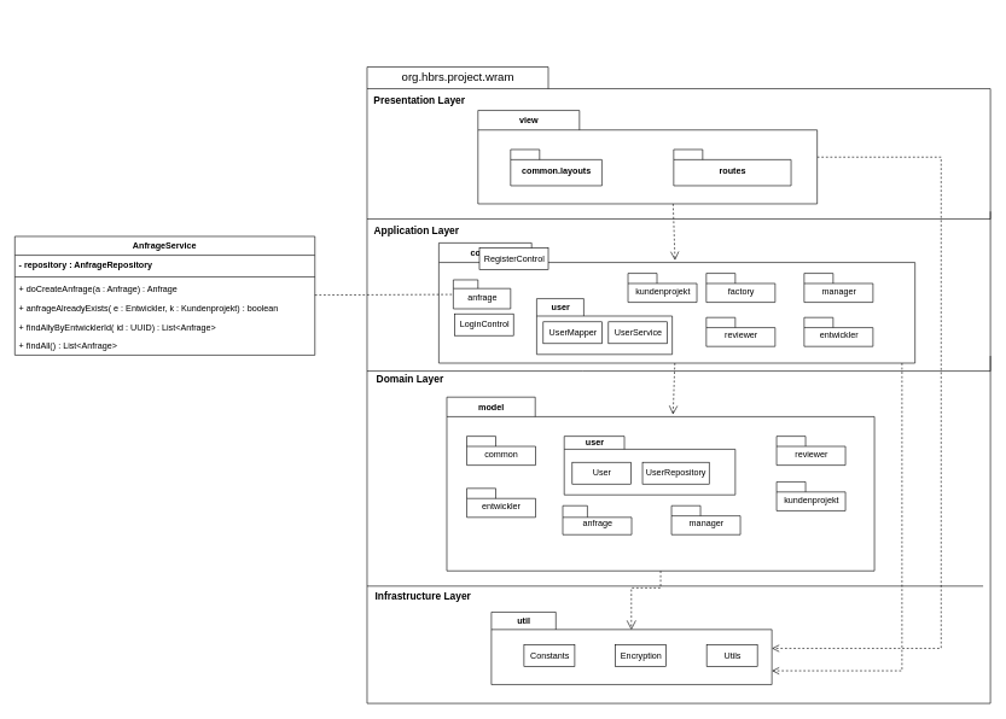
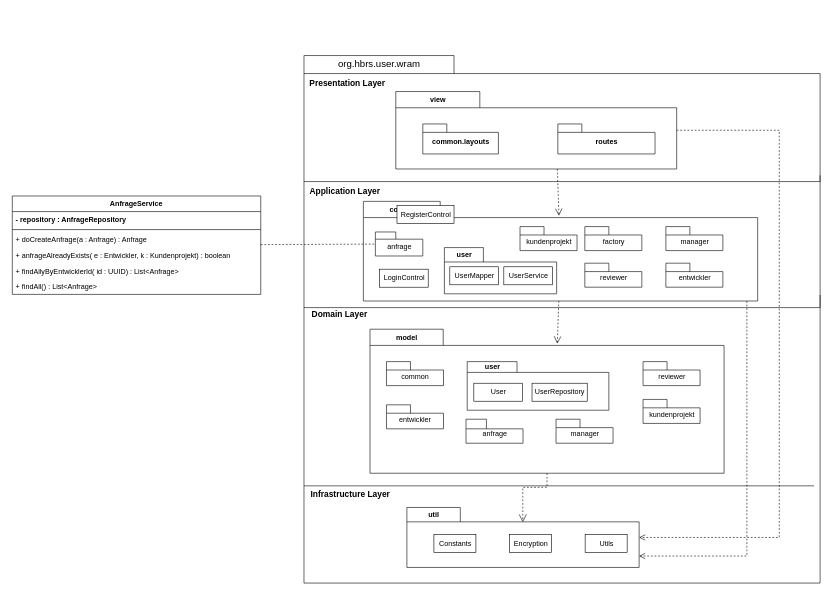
  <mxCell id="0" />
  <mxCell id="1" parent="0" />
- <mxCell id="2" value="&lt;p style=&quot;font-weight: normal ; line-height: 18px&quot;&gt;&lt;span style=&quot;background-color: rgb(255 , 255 , 255)&quot;&gt;&lt;font style=&quot;font-size: 16px&quot;&gt;org.hbrs.project.wram&lt;/font&gt;&lt;/span&gt;&lt;/p&gt;" style="shape=folder;fontStyle=1;tabWidth=250;tabHeight=30;tabPosition=left;html=1;boundedLbl=1;labelInHeader=1;container=1;collapsible=0;recursiveResize=0;fillColor=none;" parent="1" vertex="1"><mxGeometry x="506" y="92" width="860" height="879" as="geometry" /></mxCell>
+ <mxCell id="2" value="&lt;p style=&quot;font-weight: normal ; line-height: 18px&quot;&gt;&lt;span style=&quot;background-color: rgb(255 , 255 , 255)&quot;&gt;&lt;font style=&quot;font-size: 16px&quot;&gt;org.hbrs.user.wram&lt;/font&gt;&lt;/span&gt;&lt;/p&gt;" style="shape=folder;fontStyle=1;tabWidth=250;tabHeight=30;tabPosition=left;html=1;boundedLbl=1;labelInHeader=1;container=1;collapsible=0;recursiveResize=0;fillColor=none;" parent="1" vertex="1"><mxGeometry x="506" y="92" width="860" height="879" as="geometry" /></mxCell>
  <mxCell id="3" value="&lt;b&gt;&lt;font style=&quot;font-size: 14px;&quot;&gt;Infrastructure Layer&lt;/font&gt;&lt;/b&gt;" style="text;html=1;align=center;verticalAlign=middle;resizable=0;points=[];autosize=1;strokeColor=none;fillColor=none;" parent="2" vertex="1"><mxGeometry y="717" width="153" height="27" as="geometry" /></mxCell>
  <mxCell id="4" value="&lt;font style=&quot;font-size: 14px;&quot;&gt;&lt;b&gt;Presentation Layer&lt;/b&gt;&lt;/font&gt;" style="text;html=1;align=center;verticalAlign=middle;resizable=0;points=[];autosize=1;strokeColor=none;fillColor=none;" parent="2" vertex="1"><mxGeometry y="33" width="144" height="27" as="geometry" /></mxCell>
  <mxCell id="5" value="" style="endArrow=none;html=1;rounded=0;entryX=1;entryY=0.227;entryDx=0;entryDy=0;entryPerimeter=0;" parent="2" target="2" edge="1"><mxGeometry width="50" height="50" relative="1" as="geometry"><mxPoint y="210" as="sourcePoint" /><mxPoint x="850" y="210" as="targetPoint" /><Array as="points"><mxPoint x="860" y="210" /></Array></mxGeometry></mxCell>
  <mxCell id="6" value="&lt;font style=&quot;font-size: 14px;&quot;&gt;&lt;b&gt;Application Layer&lt;/b&gt;&lt;/font&gt;" style="text;html=1;align=center;verticalAlign=middle;resizable=0;points=[];autosize=1;strokeColor=none;fillColor=none;" parent="2" vertex="1"><mxGeometry y="213" width="135" height="27" as="geometry" /></mxCell>
  <mxCell id="7" value="" style="endArrow=none;html=1;rounded=0;" parent="2" edge="1"><mxGeometry width="50" height="50" relative="1" as="geometry"><mxPoint y="717" as="sourcePoint" /><mxPoint x="850" y="717" as="targetPoint" /></mxGeometry></mxCell>
  <mxCell id="8" value="&lt;b&gt;&lt;font style=&quot;font-size: 14px;&quot;&gt;Domain Layer&lt;/font&gt;&lt;/b&gt;" style="text;html=1;align=center;verticalAlign=middle;resizable=0;points=[];autosize=1;strokeColor=none;fillColor=none;" parent="2" vertex="1"><mxGeometry y="417" width="117" height="27" as="geometry" /></mxCell>
  <mxCell id="9" style="edgeStyle=none;html=1;entryX=0.529;entryY=0.1;entryDx=0;entryDy=0;entryPerimeter=0;dashed=1;endArrow=open;endFill=0;endSize=10;" parent="2" source="14" target="34" edge="1"><mxGeometry relative="1" as="geometry" /></mxCell>
  <mxCell id="10" style="rounded=0;orthogonalLoop=1;jettySize=auto;html=1;dashed=1;endArrow=open;endFill=0;entryX=0.496;entryY=0.145;entryDx=0;entryDy=0;entryPerimeter=0;endSize=10;" parent="2" target="14" edge="1"><mxGeometry relative="1" as="geometry"><mxPoint x="422.213" y="189" as="sourcePoint" /></mxGeometry></mxCell>
  <mxCell id="11" value="" style="endArrow=none;html=1;rounded=0;entryX=1;entryY=0.454;entryDx=0;entryDy=0;entryPerimeter=0;" parent="2" target="2" edge="1"><mxGeometry width="50" height="50" relative="1" as="geometry"><mxPoint y="420" as="sourcePoint" /><mxPoint x="850" y="420" as="targetPoint" /><Array as="points"><mxPoint x="297" y="420" /><mxPoint x="430" y="420" /><mxPoint x="860" y="420" /></Array></mxGeometry></mxCell>
  <mxCell id="12" style="edgeStyle=orthogonalEdgeStyle;rounded=0;orthogonalLoop=1;jettySize=auto;html=1;dashed=1;endArrow=open;endFill=0;entryX=0.499;entryY=0.246;entryDx=0;entryDy=0;entryPerimeter=0;endSize=11;" parent="2" source="34" target="26" edge="1"><mxGeometry relative="1" as="geometry"><mxPoint x="325" y="810" as="targetPoint" /></mxGeometry></mxCell>
  <mxCell id="13" style="edgeStyle=orthogonalEdgeStyle;rounded=0;orthogonalLoop=1;jettySize=auto;html=1;dashed=1;fontSize=14;endArrow=open;endFill=0;endSize=8;" parent="2" source="14" target="26" edge="1"><mxGeometry relative="1" as="geometry"><Array as="points"><mxPoint x="738" y="834" /></Array></mxGeometry></mxCell>
  <mxCell id="14" value="control" style="shape=folder;fontStyle=1;tabWidth=128;tabHeight=27;tabPosition=left;html=1;boundedLbl=1;labelInHeader=1;container=1;collapsible=0;recursiveResize=0;" parent="2" vertex="1"><mxGeometry x="99" y="243" width="657" height="166" as="geometry" /></mxCell>
  <mxCell id="15" value="&lt;span style=&quot;font-weight: 400&quot;&gt;entwickler&lt;/span&gt;" style="shape=folder;fontStyle=1;spacingTop=10;tabWidth=40;tabHeight=14;tabPosition=left;html=1;" parent="14" vertex="1"><mxGeometry x="504" y="103" width="95" height="40" as="geometry" /></mxCell>
  <mxCell id="16" value="&lt;span style=&quot;font-weight: 400&quot;&gt;factory&lt;/span&gt;" style="shape=folder;fontStyle=1;spacingTop=10;tabWidth=40;tabHeight=14;tabPosition=left;html=1;" parent="14" vertex="1"><mxGeometry x="369" y="42" width="95" height="40" as="geometry" /></mxCell>
  <mxCell id="17" value="&lt;span style=&quot;font-weight: 400&quot;&gt;manager&lt;/span&gt;" style="shape=folder;fontStyle=1;spacingTop=10;tabWidth=40;tabHeight=14;tabPosition=left;html=1;" parent="14" vertex="1"><mxGeometry x="504" y="42" width="95" height="40" as="geometry" /></mxCell>
  <mxCell id="18" value="&lt;span style=&quot;font-weight: 400&quot;&gt;reviewer&lt;/span&gt;" style="shape=folder;fontStyle=1;spacingTop=10;tabWidth=40;tabHeight=14;tabPosition=left;html=1;" parent="14" vertex="1"><mxGeometry x="369" y="103" width="95" height="40" as="geometry" /></mxCell>
  <mxCell id="19" value="user" style="shape=folder;fontStyle=1;tabWidth=65;tabHeight=24;tabPosition=left;html=1;boundedLbl=1;labelInHeader=1;container=1;collapsible=0;recursiveResize=0;" parent="14" vertex="1"><mxGeometry x="135" y="77" width="187" height="77" as="geometry" /></mxCell>
  <mxCell id="20" value="UserMapper" style="html=1;" parent="19" vertex="1"><mxGeometry width="81" height="30" relative="1" as="geometry"><mxPoint x="9" y="32" as="offset" /></mxGeometry></mxCell>
  <mxCell id="21" value="UserService" style="html=1;" parent="19" vertex="1"><mxGeometry x="99" y="32" width="81" height="30" as="geometry" /></mxCell>
  <mxCell id="22" value="RegisterControl" style="html=1;" parent="14" vertex="1"><mxGeometry x="56" y="7" width="95" height="30" as="geometry" /></mxCell>
- <mxCell id="23" value="LoginControl" style="html=1;" parent="14" vertex="1"><mxGeometry x="22" y="98" width="81" height="30" as="geometry" /></mxCell>
+ <mxCell id="23" value="LoginControl" style="html=1;" parent="14" vertex="1"><mxGeometry x="27" y="113.0" width="81" height="30" as="geometry" /></mxCell>
  <mxCell id="24" value="&lt;span style=&quot;font-weight: 400&quot;&gt;kundenprojekt&lt;/span&gt;" style="shape=folder;fontStyle=1;spacingTop=10;tabWidth=40;tabHeight=14;tabPosition=left;html=1;" parent="14" vertex="1"><mxGeometry x="261" y="42" width="95" height="40" as="geometry" /></mxCell>
  <mxCell id="25" value="&lt;span style=&quot;font-weight: 400&quot;&gt;anfrage&lt;/span&gt;" style="shape=folder;fontStyle=1;spacingTop=10;tabWidth=34;tabHeight=12;tabPosition=left;html=1;" parent="14" vertex="1"><mxGeometry x="20" y="51" width="79" height="40" as="geometry" /></mxCell>
  <mxCell id="26" value="util" style="shape=folder;fontStyle=1;tabWidth=89;tabHeight=24;tabPosition=left;html=1;boundedLbl=1;labelInHeader=1;container=1;collapsible=0;recursiveResize=0;" parent="2" vertex="1"><mxGeometry x="171.5" y="753" width="387" height="100" as="geometry" /></mxCell>
  <mxCell id="27" value="Constants" style="html=1;" parent="26" vertex="1"><mxGeometry x="45" y="45" width="70" height="30" as="geometry" /></mxCell>
  <mxCell id="28" value="Encryption" style="html=1;" parent="26" vertex="1"><mxGeometry x="171" y="45" width="70" height="30" as="geometry" /></mxCell>
  <mxCell id="29" value="Utils" style="html=1;" parent="26" vertex="1"><mxGeometry x="297" y="45" width="70" height="30" as="geometry" /></mxCell>
  <mxCell id="30" style="edgeStyle=orthogonalEdgeStyle;rounded=0;orthogonalLoop=1;jettySize=auto;html=1;fontSize=14;endSize=8;dashed=1;endArrow=open;endFill=0;" parent="2" source="31" target="26" edge="1"><mxGeometry relative="1" as="geometry"><Array as="points"><mxPoint x="792" y="124" /><mxPoint x="792" y="803" /></Array></mxGeometry></mxCell>
  <mxCell id="31" value="view" style="shape=folder;fontStyle=1;tabWidth=140;tabHeight=27;tabPosition=left;html=1;boundedLbl=1;labelInHeader=1;container=1;collapsible=0;recursiveResize=0;" parent="2" vertex="1"><mxGeometry x="153" y="60" width="468" height="129" as="geometry" /></mxCell>
  <mxCell id="32" value="common.layouts" style="shape=folder;fontStyle=1;spacingTop=10;tabWidth=40;tabHeight=14;tabPosition=left;html=1;" parent="31" vertex="1"><mxGeometry x="45" y="54" width="126" height="50" as="geometry" /></mxCell>
  <mxCell id="33" value="routes" style="shape=folder;fontStyle=1;spacingTop=10;tabWidth=40;tabHeight=14;tabPosition=left;html=1;" parent="31" vertex="1"><mxGeometry x="270" y="54" width="162" height="50" as="geometry" /></mxCell>
  <mxCell id="34" value="model" style="shape=folder;fontStyle=1;tabWidth=122;tabHeight=27;tabPosition=left;html=1;boundedLbl=1;labelInHeader=1;container=1;collapsible=0;recursiveResize=0;fillColor=none;strokeColor=default;" parent="2" vertex="1"><mxGeometry x="110" y="456" width="590" height="240" as="geometry" /></mxCell>
  <mxCell id="35" value="&lt;span style=&quot;font-weight: normal&quot;&gt;entwickler&lt;/span&gt;" style="shape=folder;fontStyle=1;spacingTop=10;tabWidth=40;tabHeight=14;tabPosition=left;html=1;" parent="34" vertex="1"><mxGeometry x="27.5" y="126" width="95" height="40" as="geometry" /></mxCell>
  <mxCell id="36" value="&lt;span style=&quot;font-weight: normal&quot;&gt;reviewer&lt;/span&gt;" style="shape=folder;fontStyle=1;spacingTop=10;tabWidth=40;tabHeight=14;tabPosition=left;html=1;" parent="34" vertex="1"><mxGeometry x="455" y="54" width="95" height="40" as="geometry" /></mxCell>
  <mxCell id="37" value="&lt;span style=&quot;font-weight: normal&quot;&gt;common&lt;/span&gt;" style="shape=folder;fontStyle=1;spacingTop=10;tabWidth=40;tabHeight=14;tabPosition=left;html=1;" parent="34" vertex="1"><mxGeometry x="27.5" y="54" width="95" height="40" as="geometry" /></mxCell>
  <mxCell id="38" value="&lt;span style=&quot;font-weight: 400&quot;&gt;anfrage&lt;/span&gt;" style="shape=folder;fontStyle=1;spacingTop=10;tabWidth=34;tabHeight=16;tabPosition=left;html=1;" parent="34" vertex="1"><mxGeometry x="160" y="150" width="95" height="40" as="geometry" /></mxCell>
  <mxCell id="39" value="&lt;span style=&quot;font-weight: 400&quot;&gt;manager&lt;/span&gt;" style="shape=folder;fontStyle=1;spacingTop=10;tabWidth=40;tabHeight=14;tabPosition=left;html=1;" parent="34" vertex="1"><mxGeometry x="310" y="150" width="95" height="40" as="geometry" /></mxCell>
  <mxCell id="40" value="&lt;span style=&quot;font-weight: 400&quot;&gt;kundenprojekt&lt;/span&gt;" style="shape=folder;fontStyle=1;spacingTop=10;tabWidth=40;tabHeight=14;tabPosition=left;html=1;" parent="34" vertex="1"><mxGeometry x="455" y="117" width="95" height="40" as="geometry" /></mxCell>
  <mxCell id="41" value="user" style="shape=folder;fontStyle=1;tabWidth=83;tabHeight=18;tabPosition=left;html=1;boundedLbl=1;labelInHeader=1;container=1;collapsible=0;recursiveResize=0;" parent="34" vertex="1"><mxGeometry x="162" y="54" width="236" height="81" as="geometry" /></mxCell>
  <mxCell id="42" value="User" style="html=1;" parent="41" vertex="1"><mxGeometry width="81" height="30" relative="1" as="geometry"><mxPoint x="11" y="36" as="offset" /></mxGeometry></mxCell>
  <mxCell id="43" value="UserRepository" style="html=1;" parent="41" vertex="1"><mxGeometry x="108" y="36" width="92" height="30" as="geometry" /></mxCell>
  <mxCell id="44" value="&lt;span style=&quot;color: rgba(0 , 0 , 0 , 0) ; font-family: monospace ; font-size: 0px ; background-color: rgb(248 , 249 , 250)&quot;&gt;%3CmxGraphModel%3E%3Croot%3E%3CmxCell%20id%3D%220%22%2F%3E%3CmxCell%20id%3D%221%22%20parent%3D%220%22%2F%3E%3CmxCell%20id%3D%222%22%20value%3D%22permission%22%20style%3D%22shape%3Dfolder%3BfontStyle%3D1%3BtabWidth%3D110%3BtabHeight%3D30%3BtabPosition%3Dleft%3Bhtml%3D1%3BboundedLbl%3D1%3BlabelInHeader%3D1%3Bcontainer%3D1%3Bcollapsible%3D0%3BrecursiveResize%3D0%3B%22%20vertex%3D%221%22%20parent%3D%221%22%3E%3CmxGeometry%20x%3D%2240%22%20y%3D%22340%22%20width%3D%22150%22%20height%3D%22100%22%20as%3D%22geometry%22%2F%3E%3C%2FmxCell%3E%3CmxCell%20id%3D%223%22%20value%3D%22dto%22%20style%3D%22html%3D1%3B%22%20vertex%3D%221%22%20parent%3D%222%22%3E%3CmxGeometry%20width%3D%22110%22%20height%3D%2230%22%20relative%3D%221%22%20as%3D%22geometry%22%3E%3CmxPoint%20x%3D%2220%22%20y%3D%2250%22%20as%3D%22offset%22%2F%3E%3C%2FmxGeometry%3E%3C%2FmxCell%3E%3C%2Froot%3E%3C%2FmxGraphModel%3E&lt;/span&gt;" style="text;html=1;align=center;verticalAlign=middle;resizable=0;points=[];autosize=1;strokeColor=none;fillColor=none;" parent="1" vertex="1"><mxGeometry x="835" y="20" width="20" height="20" as="geometry" /></mxCell>
  <mxCell id="45" style="rounded=0;orthogonalLoop=1;jettySize=auto;html=1;dashed=1;endArrow=none;endFill=0;" parent="1" source="46" target="25" edge="1"><mxGeometry relative="1" as="geometry"><mxPoint x="425" y="362" as="targetPoint" /></mxGeometry></mxCell>
  <mxCell id="46" value="AnfrageService" style="swimlane;fontStyle=1;align=center;verticalAlign=top;childLayout=stackLayout;horizontal=1;startSize=26;horizontalStack=0;resizeParent=1;resizeParentMax=0;resizeLast=0;collapsible=1;marginBottom=0;" parent="1" vertex="1"><mxGeometry x="20" y="326" width="414" height="164" as="geometry" /></mxCell>
  <mxCell id="47" value="- repository : AnfrageRepository" style="text;strokeColor=none;fillColor=none;align=left;verticalAlign=top;spacingLeft=4;spacingRight=4;overflow=hidden;rotatable=0;points=[[0,0.5],[1,0.5]];portConstraint=eastwest;fontStyle=1" parent="46" vertex="1"><mxGeometry y="26" width="414" height="26" as="geometry" /></mxCell>
  <mxCell id="48" value="" style="line;strokeWidth=1;fillColor=none;align=left;verticalAlign=middle;spacingTop=-1;spacingLeft=3;spacingRight=3;rotatable=0;labelPosition=right;points=[];portConstraint=eastwest;" parent="46" vertex="1"><mxGeometry y="52" width="414" height="8" as="geometry" /></mxCell>
  <mxCell id="49" value="+ doCreateAnfrage(a : Anfrage) : Anfrage" style="text;strokeColor=none;fillColor=none;align=left;verticalAlign=top;spacingLeft=4;spacingRight=4;overflow=hidden;rotatable=0;points=[[0,0.5],[1,0.5]];portConstraint=eastwest;" parent="46" vertex="1"><mxGeometry y="60" width="414" height="26" as="geometry" /></mxCell>
  <mxCell id="50" value="+ anfrageAlreadyExists( e : Entwickler, k : Kundenprojekt) : boolean" style="text;strokeColor=none;fillColor=none;align=left;verticalAlign=top;spacingLeft=4;spacingRight=4;overflow=hidden;rotatable=0;points=[[0,0.5],[1,0.5]];portConstraint=eastwest;" parent="46" vertex="1"><mxGeometry y="86" width="414" height="26" as="geometry" /></mxCell>
  <mxCell id="51" value="+ findAllyByEntwicklerId( id : UUID) : List&lt;Anfrage&gt;" style="text;strokeColor=none;fillColor=none;align=left;verticalAlign=top;spacingLeft=4;spacingRight=4;overflow=hidden;rotatable=0;points=[[0,0.5],[1,0.5]];portConstraint=eastwest;" parent="46" vertex="1"><mxGeometry y="112" width="414" height="26" as="geometry" /></mxCell>
  <mxCell id="52" value="+ findAll() : List&lt;Anfrage&gt;" style="text;strokeColor=none;fillColor=none;align=left;verticalAlign=top;spacingLeft=4;spacingRight=4;overflow=hidden;rotatable=0;points=[[0,0.5],[1,0.5]];portConstraint=eastwest;" parent="46" vertex="1"><mxGeometry y="138" width="414" height="26" as="geometry" /></mxCell>
